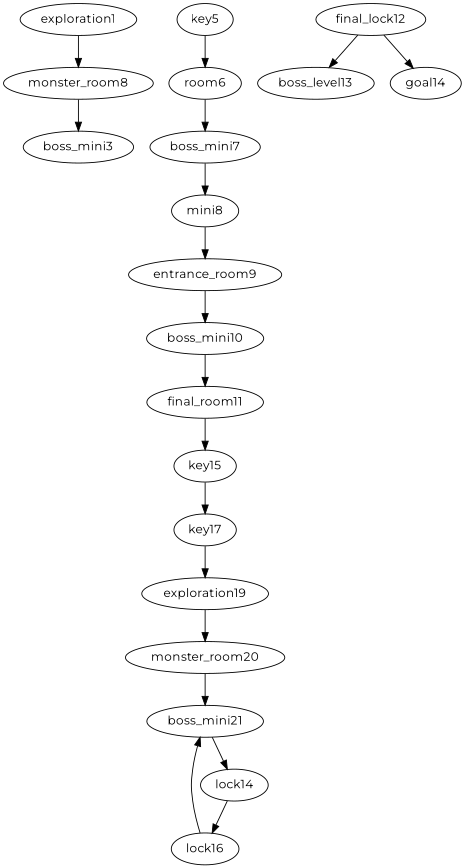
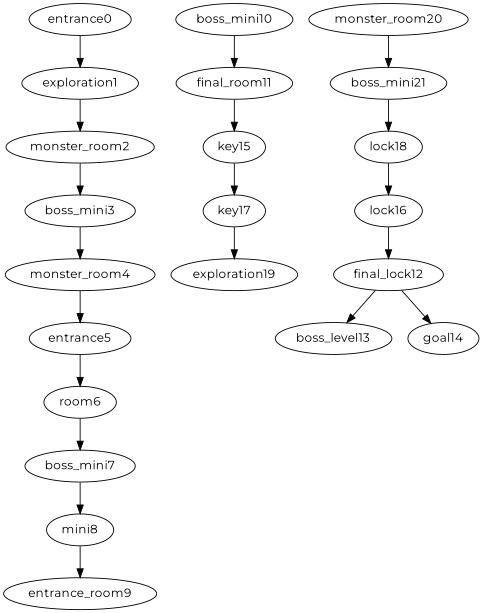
  digraph {
    fontname=Montserrat
    node [fontname=Montserrat]
    edge [fontname=Montserrat]
+   entrance0
    exploration1
-   monster_room2 [label=monster_room8]
+   monster_room2
    boss_mini3
-   key5
+   monster_room4
+   key5 [label=entrance5]
    n7 [label=room6]
    boss_mini7
    n9 [label=mini8]
    n10 [label=entrance_room9]
    boss_mini10
    n12 [label=final_room11]
    key15
    key17
    exploration19
    final_lock12
    boss_level13
    goal14
    monster_room20
    lock16
    boss_mini21
-   lock18 [label=lock14]
+   lock18
+   entrance0 -> exploration1
    exploration1 -> monster_room2
    monster_room2 -> boss_mini3
+   boss_mini3 -> monster_room4
+   monster_room4 -> key5
    key5 -> n7
    n7 -> boss_mini7
    boss_mini7 -> n9
    n9 -> n10
-   n10 -> boss_mini10
    boss_mini10 -> n12
    n12 -> key15
    key15 -> key17
    key17 -> exploration19
-   exploration19 -> monster_room20
    final_lock12 -> boss_level13
    final_lock12 -> goal14
    monster_room20 -> boss_mini21
-   lock16 -> boss_mini21
+   lock16 -> final_lock12
    boss_mini21 -> lock18
    lock18 -> lock16
  }
